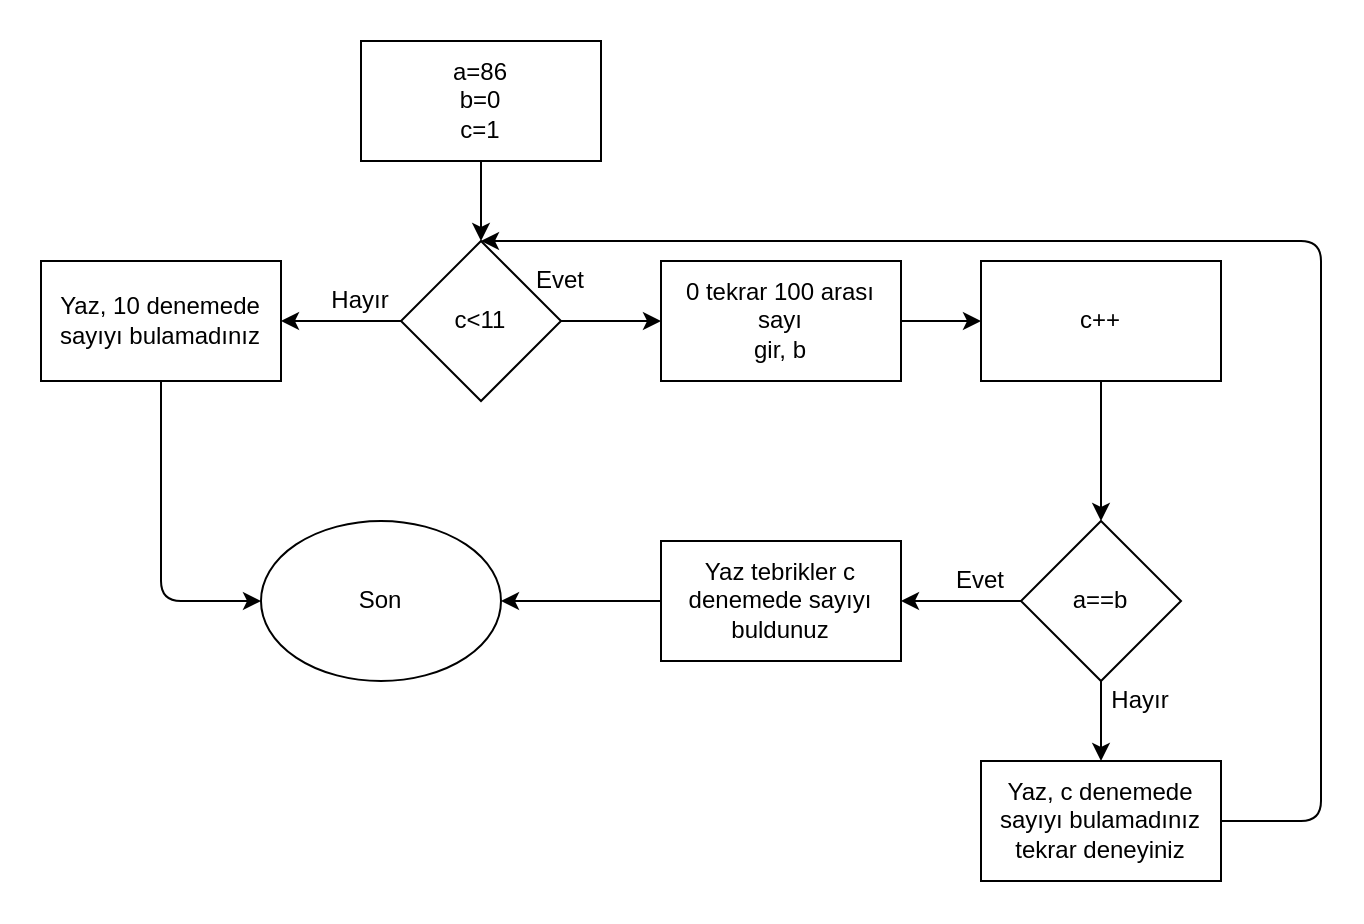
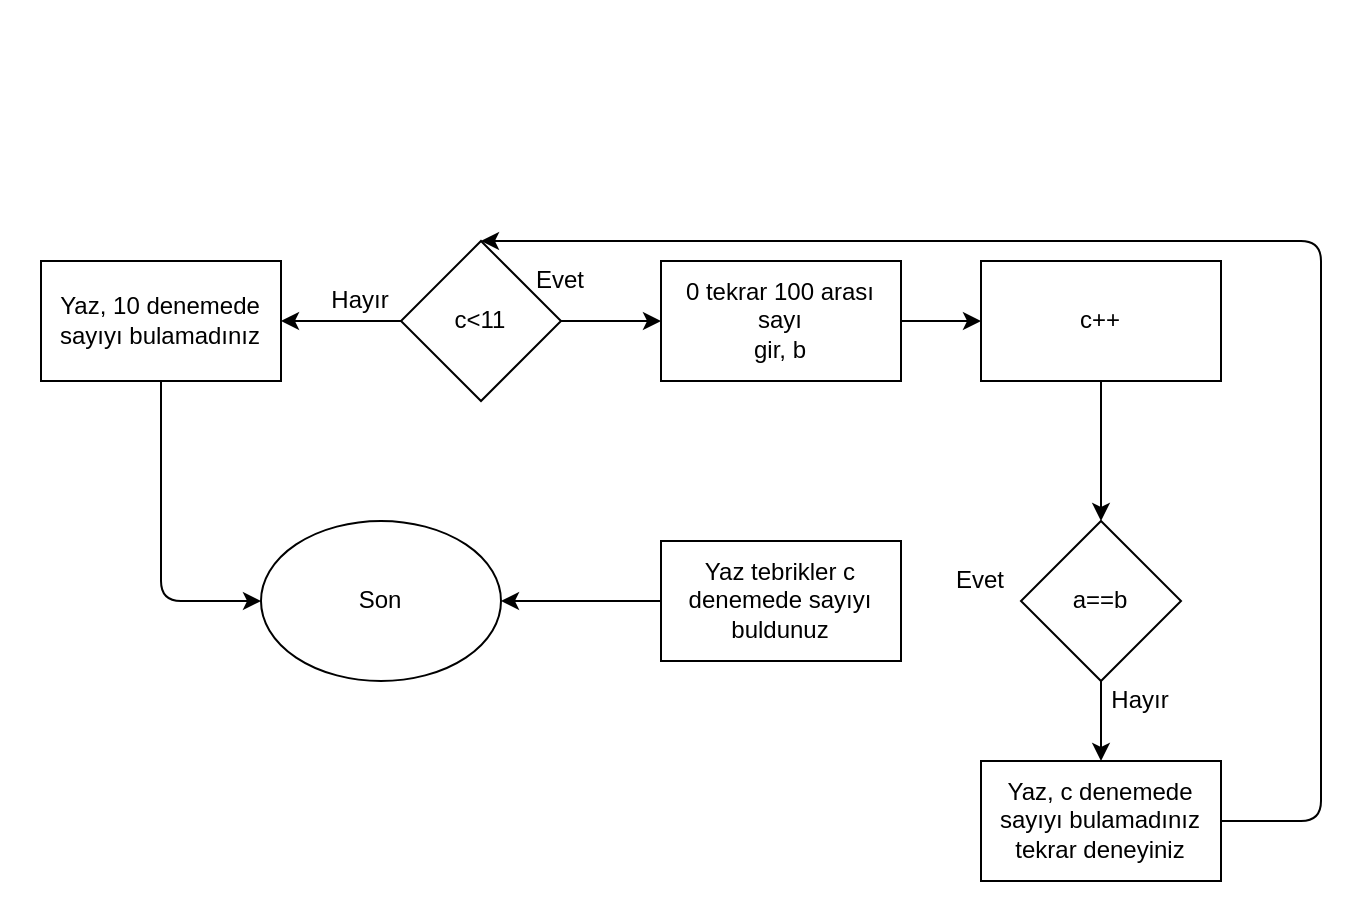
  <mxCell id="0" />
  <mxCell id="1" parent="0" />
- <mxCell id="2" value="" style="edgeStyle=orthogonalEdgeStyle;rounded=0;orthogonalLoop=1;jettySize=auto;html=1;" edge="1" parent="1" source="3" target="6"><mxGeometry relative="1" as="geometry" /></mxCell>
- <mxCell id="3" value="a=86&lt;br&gt;b=0&lt;br&gt;c=1" style="whiteSpace=wrap;html=1;" vertex="1" parent="1"><mxGeometry x="180" y="20" width="120" height="60" as="geometry" /></mxCell>
  <mxCell id="4" value="" style="edgeStyle=orthogonalEdgeStyle;rounded=0;orthogonalLoop=1;jettySize=auto;html=1;" edge="1" parent="1" source="6" target="8"><mxGeometry relative="1" as="geometry" /></mxCell>
  <mxCell id="5" value="" style="edgeStyle=orthogonalEdgeStyle;rounded=0;orthogonalLoop=1;jettySize=auto;html=1;" edge="1" parent="1" source="6" target="19"><mxGeometry relative="1" as="geometry" /></mxCell>
  <mxCell id="6" value="c&amp;lt;11" style="rhombus;whiteSpace=wrap;html=1;" vertex="1" parent="1"><mxGeometry x="200" y="120" width="80" height="80" as="geometry" /></mxCell>
  <mxCell id="7" value="" style="edgeStyle=orthogonalEdgeStyle;rounded=0;orthogonalLoop=1;jettySize=auto;html=1;" edge="1" parent="1" source="8" target="10"><mxGeometry relative="1" as="geometry" /></mxCell>
  <mxCell id="8" value="0 tekrar 100 arası sayı&lt;br&gt;gir, b" style="whiteSpace=wrap;html=1;" vertex="1" parent="1"><mxGeometry x="330" y="130" width="120" height="60" as="geometry" /></mxCell>
  <mxCell id="9" value="" style="edgeStyle=orthogonalEdgeStyle;rounded=0;orthogonalLoop=1;jettySize=auto;html=1;" edge="1" parent="1" source="10" target="13"><mxGeometry relative="1" as="geometry" /></mxCell>
  <mxCell id="10" value="c++" style="whiteSpace=wrap;html=1;" vertex="1" parent="1"><mxGeometry x="490" y="130" width="120" height="60" as="geometry" /></mxCell>
  <mxCell id="11" value="" style="edgeStyle=orthogonalEdgeStyle;rounded=0;orthogonalLoop=1;jettySize=auto;html=1;" edge="1" parent="1" source="13" target="14"><mxGeometry relative="1" as="geometry" /></mxCell>
- <mxCell id="12" value="" style="edgeStyle=orthogonalEdgeStyle;rounded=0;orthogonalLoop=1;jettySize=auto;html=1;" edge="1" parent="1" source="13" target="17"><mxGeometry relative="1" as="geometry" /></mxCell>
  <mxCell id="13" value="a==b" style="rhombus;whiteSpace=wrap;html=1;" vertex="1" parent="1"><mxGeometry x="510" y="260" width="80" height="80" as="geometry" /></mxCell>
  <mxCell id="14" value="Yaz, c denemede sayıyı bulamadınız tekrar deneyiniz" style="whiteSpace=wrap;html=1;" vertex="1" parent="1"><mxGeometry x="490" y="380" width="120" height="60" as="geometry" /></mxCell>
  <mxCell id="15" value="" style="endArrow=classic;html=1;exitX=1;exitY=0.5;exitDx=0;exitDy=0;entryX=0.5;entryY=0;entryDx=0;entryDy=0;" edge="1" parent="1" source="14" target="6"><mxGeometry width="50" height="50" relative="1" as="geometry"><mxPoint x="290" y="270" as="sourcePoint" /><mxPoint x="260" y="100" as="targetPoint" /><Array as="points"><mxPoint x="660" y="410" /><mxPoint x="660" y="120" /></Array></mxGeometry></mxCell>
  <mxCell id="16" value="" style="edgeStyle=orthogonalEdgeStyle;rounded=0;orthogonalLoop=1;jettySize=auto;html=1;" edge="1" parent="1" source="17"><mxGeometry relative="1" as="geometry"><mxPoint x="250" y="300" as="targetPoint" /></mxGeometry></mxCell>
  <mxCell id="17" value="Yaz tebrikler c denemede sayıyı buldunuz" style="whiteSpace=wrap;html=1;" vertex="1" parent="1"><mxGeometry x="330" y="270" width="120" height="60" as="geometry" /></mxCell>
  <mxCell id="18" value="Son" style="ellipse;whiteSpace=wrap;html=1;" vertex="1" parent="1"><mxGeometry x="130" y="260" width="120" height="80" as="geometry" /></mxCell>
  <mxCell id="19" value="Yaz, 10 denemede sayıyı bulamadınız" style="whiteSpace=wrap;html=1;" vertex="1" parent="1"><mxGeometry x="20" y="130" width="120" height="60" as="geometry" /></mxCell>
  <mxCell id="20" value="" style="endArrow=classic;html=1;exitX=0.5;exitY=1;exitDx=0;exitDy=0;entryX=0;entryY=0.5;entryDx=0;entryDy=0;" edge="1" parent="1" source="19" target="18"><mxGeometry width="50" height="50" relative="1" as="geometry"><mxPoint x="290" y="250" as="sourcePoint" /><mxPoint x="340" y="200" as="targetPoint" /><Array as="points"><mxPoint x="80" y="300" /></Array></mxGeometry></mxCell>
  <mxCell id="21" value="Evet" style="text;html=1;strokeColor=none;fillColor=none;align=center;verticalAlign=middle;whiteSpace=wrap;rounded=0;" vertex="1" parent="1"><mxGeometry x="260" y="130" width="40" height="20" as="geometry" /></mxCell>
  <mxCell id="22" value="Hayır" style="text;html=1;strokeColor=none;fillColor=none;align=center;verticalAlign=middle;whiteSpace=wrap;rounded=0;" vertex="1" parent="1"><mxGeometry x="160" y="140" width="40" height="20" as="geometry" /></mxCell>
  <mxCell id="23" value="Hayır" style="text;html=1;strokeColor=none;fillColor=none;align=center;verticalAlign=middle;whiteSpace=wrap;rounded=0;" vertex="1" parent="1"><mxGeometry x="550" y="340" width="40" height="20" as="geometry" /></mxCell>
  <mxCell id="24" value="Evet" style="text;html=1;strokeColor=none;fillColor=none;align=center;verticalAlign=middle;whiteSpace=wrap;rounded=0;" vertex="1" parent="1"><mxGeometry x="470" y="280" width="40" height="20" as="geometry" /></mxCell>
